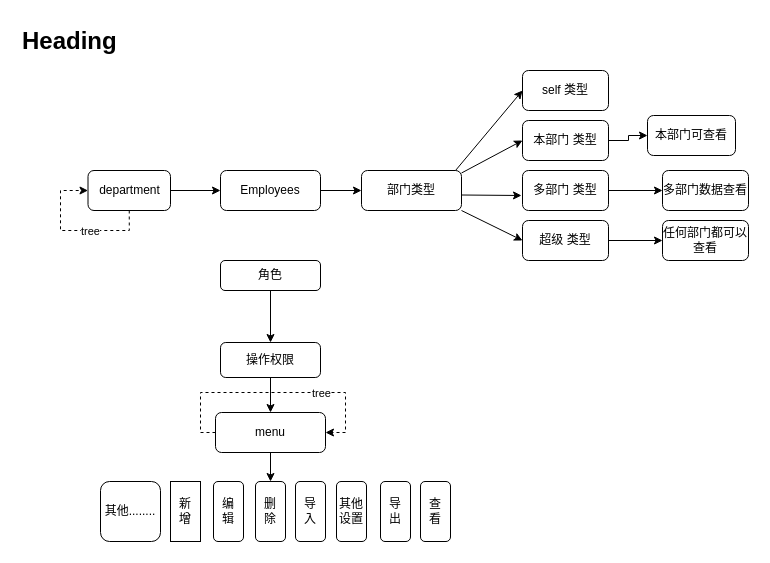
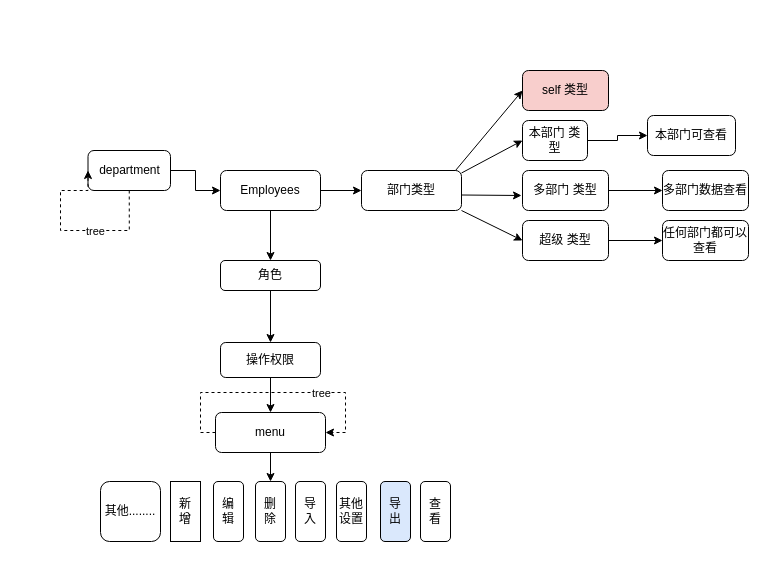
  <mxCell id="0" />
  <mxCell id="1" parent="0" />
- <mxCell id="2" value="&lt;h1 style=&quot;margin-top: 0px;&quot;&gt;Heading&lt;/h1&gt;&lt;p&gt;&lt;br&gt;&lt;/p&gt;" style="text;html=1;whiteSpace=wrap;overflow=hidden;rounded=0;" vertex="1" parent="1"><mxGeometry x="20" y="20" width="180" height="120" as="geometry" /></mxCell>
  <mxCell id="3" style="edgeStyle=orthogonalEdgeStyle;rounded=0;orthogonalLoop=1;jettySize=auto;html=1;" edge="1" parent="1" source="4" target="36"><mxGeometry relative="1" as="geometry" /></mxCell>
- <mxCell id="4" value="department" style="rounded=1;whiteSpace=wrap;html=1;" vertex="1" parent="1"><mxGeometry x="87.5" y="170" width="82.5" height="40" as="geometry" /></mxCell>
+ <mxCell id="4" value="department" style="rounded=1;whiteSpace=wrap;html=1;" vertex="1" parent="1"><mxGeometry x="87.5" y="150" width="82.5" height="40" as="geometry" /></mxCell>
  <mxCell id="5" value="部门类型" style="whiteSpace=wrap;html=1;rounded=1;" vertex="1" parent="1"><mxGeometry x="361" y="170" width="100" height="40" as="geometry" /></mxCell>
  <mxCell id="6" value="" style="endArrow=classic;html=1;rounded=0;entryX=0;entryY=0.5;entryDx=0;entryDy=0;" edge="1" parent="1" target="10"><mxGeometry width="50" height="50" relative="1" as="geometry"><mxPoint x="461" y="172.5" as="sourcePoint" /><mxPoint x="501" y="130" as="targetPoint" /></mxGeometry></mxCell>
  <mxCell id="7" value="" style="endArrow=classic;html=1;rounded=0;" edge="1" parent="1"><mxGeometry width="50" height="50" relative="1" as="geometry"><mxPoint x="461" y="194.5" as="sourcePoint" /><mxPoint x="521" y="195" as="targetPoint" /></mxGeometry></mxCell>
  <mxCell id="8" value="" style="endArrow=classic;html=1;rounded=0;entryX=0;entryY=0.5;entryDx=0;entryDy=0;exitX=1;exitY=1;exitDx=0;exitDy=0;" edge="1" parent="1" source="5" target="14"><mxGeometry width="50" height="50" relative="1" as="geometry"><mxPoint x="461" y="217.5" as="sourcePoint" /><mxPoint x="501" y="248" as="targetPoint" /></mxGeometry></mxCell>
  <mxCell id="9" value="" style="edgeStyle=orthogonalEdgeStyle;rounded=0;orthogonalLoop=1;jettySize=auto;html=1;" edge="1" parent="1" source="10" target="16"><mxGeometry relative="1" as="geometry" /></mxCell>
- <mxCell id="10" value="本部门 类型" style="rounded=1;whiteSpace=wrap;html=1;" vertex="1" parent="1"><mxGeometry x="522" y="120" width="86" height="40" as="geometry" /></mxCell>
+ <mxCell id="10" value="本部门 类型" style="rounded=1;whiteSpace=wrap;html=1;" vertex="1" parent="1"><mxGeometry x="522" y="120" width="65" height="40" as="geometry" /></mxCell>
  <mxCell id="11" value="" style="edgeStyle=orthogonalEdgeStyle;rounded=0;orthogonalLoop=1;jettySize=auto;html=1;" edge="1" parent="1" source="12" target="15"><mxGeometry relative="1" as="geometry" /></mxCell>
  <mxCell id="12" value="多部门 类型" style="rounded=1;whiteSpace=wrap;html=1;" vertex="1" parent="1"><mxGeometry x="522" y="170" width="86" height="40" as="geometry" /></mxCell>
  <mxCell id="13" value="" style="edgeStyle=orthogonalEdgeStyle;rounded=0;orthogonalLoop=1;jettySize=auto;html=1;" edge="1" parent="1" source="14" target="17"><mxGeometry relative="1" as="geometry" /></mxCell>
  <mxCell id="14" value="超级 类型" style="rounded=1;whiteSpace=wrap;html=1;" vertex="1" parent="1"><mxGeometry x="522" y="220" width="86" height="40" as="geometry" /></mxCell>
  <mxCell id="15" value="多部门数据查看" style="rounded=1;whiteSpace=wrap;html=1;" vertex="1" parent="1"><mxGeometry x="662" y="170" width="86" height="40" as="geometry" /></mxCell>
  <mxCell id="16" value="本部门可查看" style="whiteSpace=wrap;html=1;rounded=1;" vertex="1" parent="1"><mxGeometry x="647" y="115" width="88" height="40" as="geometry" /></mxCell>
  <mxCell id="17" value="任何部门都可以查看" style="rounded=1;whiteSpace=wrap;html=1;" vertex="1" parent="1"><mxGeometry x="662" y="220" width="86" height="40" as="geometry" /></mxCell>
  <mxCell id="18" value="" style="edgeStyle=orthogonalEdgeStyle;rounded=0;orthogonalLoop=1;jettySize=auto;html=1;" edge="1" parent="1" source="19" target="28"><mxGeometry relative="1" as="geometry" /></mxCell>
  <mxCell id="19" value="操作权限" style="whiteSpace=wrap;html=1;rounded=1;" vertex="1" parent="1"><mxGeometry x="220" y="342" width="100" height="35" as="geometry" /></mxCell>
- <mxCell id="20" value="self 类型" style="rounded=1;whiteSpace=wrap;html=1;" vertex="1" parent="1"><mxGeometry x="522" y="70" width="86" height="40" as="geometry" /></mxCell>
+ <mxCell id="20" value="self 类型" style="rounded=1;whiteSpace=wrap;html=1;fillColor=#f8cecc;" vertex="1" parent="1"><mxGeometry x="522" y="70" width="86" height="40" as="geometry" /></mxCell>
  <mxCell id="21" value="" style="endArrow=classic;html=1;rounded=0;entryX=0;entryY=0.5;entryDx=0;entryDy=0;" edge="1" parent="1" target="20"><mxGeometry width="50" height="50" relative="1" as="geometry"><mxPoint x="455" y="170" as="sourcePoint" /><mxPoint x="505" y="70" as="targetPoint" /></mxGeometry></mxCell>
  <mxCell id="22" value="新&lt;br&gt;增" style="whiteSpace=wrap;html=1;rounded=0;" vertex="1" parent="1"><mxGeometry x="170" y="481" width="30" height="60" as="geometry" /></mxCell>
  <mxCell id="23" value="编&lt;br&gt;辑" style="rounded=1;whiteSpace=wrap;html=1;" vertex="1" parent="1"><mxGeometry x="213" y="481" width="30" height="60" as="geometry" /></mxCell>
  <mxCell id="24" value="删&lt;br&gt;除" style="rounded=1;whiteSpace=wrap;html=1;" vertex="1" parent="1"><mxGeometry x="255" y="481" width="30" height="60" as="geometry" /></mxCell>
  <mxCell id="25" value="导&lt;br&gt;入" style="rounded=1;whiteSpace=wrap;html=1;" vertex="1" parent="1"><mxGeometry x="295" y="481" width="30" height="60" as="geometry" /></mxCell>
  <mxCell id="26" value="其他设置" style="rounded=1;whiteSpace=wrap;html=1;" vertex="1" parent="1"><mxGeometry x="336" y="481" width="30" height="60" as="geometry" /></mxCell>
  <mxCell id="27" style="edgeStyle=orthogonalEdgeStyle;rounded=0;orthogonalLoop=1;jettySize=auto;html=1;entryX=0.5;entryY=0;entryDx=0;entryDy=0;" edge="1" parent="1" source="28" target="24"><mxGeometry relative="1" as="geometry" /></mxCell>
  <mxCell id="28" value="menu" style="whiteSpace=wrap;html=1;rounded=1;" vertex="1" parent="1"><mxGeometry x="215" y="412" width="110" height="40" as="geometry" /></mxCell>
  <mxCell id="29" value="查&lt;br&gt;看" style="rounded=1;whiteSpace=wrap;html=1;" vertex="1" parent="1"><mxGeometry x="420" y="481" width="30" height="60" as="geometry" /></mxCell>
- <mxCell id="30" value="导&lt;br&gt;出" style="rounded=1;whiteSpace=wrap;html=1;" vertex="1" parent="1"><mxGeometry x="380" y="481" width="30" height="60" as="geometry" /></mxCell>
+ <mxCell id="30" value="导&lt;br&gt;出" style="rounded=1;whiteSpace=wrap;html=1;fillColor=#dae8fc;" vertex="1" parent="1"><mxGeometry x="380" y="481" width="30" height="60" as="geometry" /></mxCell>
  <mxCell id="31" value="其他........" style="rounded=1;whiteSpace=wrap;html=1;" vertex="1" parent="1"><mxGeometry x="100" y="481" width="60" height="60" as="geometry" /></mxCell>
  <mxCell id="32" style="edgeStyle=orthogonalEdgeStyle;rounded=0;orthogonalLoop=1;jettySize=auto;html=1;entryX=0.5;entryY=0;entryDx=0;entryDy=0;" edge="1" parent="1" source="33" target="19"><mxGeometry relative="1" as="geometry" /></mxCell>
  <mxCell id="33" value="角色" style="whiteSpace=wrap;html=1;rounded=1;" vertex="1" parent="1"><mxGeometry x="220" y="260" width="100" height="30" as="geometry" /></mxCell>
  <mxCell id="34" style="edgeStyle=orthogonalEdgeStyle;rounded=0;orthogonalLoop=1;jettySize=auto;html=1;entryX=0;entryY=0.5;entryDx=0;entryDy=0;" edge="1" parent="1" source="36" target="5"><mxGeometry relative="1" as="geometry" /></mxCell>
+ <mxCell id="35" style="edgeStyle=orthogonalEdgeStyle;rounded=0;orthogonalLoop=1;jettySize=auto;html=1;entryX=0.5;entryY=0;entryDx=0;entryDy=0;" edge="1" parent="1" source="36" target="33"><mxGeometry relative="1" as="geometry" /></mxCell>
  <mxCell id="36" value="Employees" style="whiteSpace=wrap;html=1;rounded=1;" vertex="1" parent="1"><mxGeometry x="220" y="170" width="100" height="40" as="geometry" /></mxCell>
  <mxCell id="37" style="edgeStyle=orthogonalEdgeStyle;rounded=0;orthogonalLoop=1;jettySize=auto;html=1;entryX=0;entryY=0.5;entryDx=0;entryDy=0;exitX=0.5;exitY=1;exitDx=0;exitDy=0;dashed=1;" edge="1" parent="1" source="4" target="4"><mxGeometry relative="1" as="geometry"><Array as="points"><mxPoint x="129" y="230" /><mxPoint x="60" y="230" /><mxPoint x="60" y="190" /></Array></mxGeometry></mxCell>
  <mxCell id="38" value="tree" style="edgeLabel;html=1;align=center;verticalAlign=middle;resizable=0;points=[];" vertex="1" connectable="0" parent="37"><mxGeometry x="-0.237" y="2" relative="1" as="geometry"><mxPoint x="1" y="-2" as="offset" /></mxGeometry></mxCell>
  <mxCell id="39" style="edgeStyle=orthogonalEdgeStyle;rounded=0;orthogonalLoop=1;jettySize=auto;html=1;entryX=1;entryY=0.5;entryDx=0;entryDy=0;dashed=1;" edge="1" parent="1" source="28" target="28"><mxGeometry relative="1" as="geometry"><Array as="points"><mxPoint x="200" y="432" /><mxPoint x="200" y="392" /><mxPoint x="345" y="392" /><mxPoint x="345" y="432" /></Array></mxGeometry></mxCell>
  <mxCell id="40" value="tree" style="edgeLabel;html=1;align=center;verticalAlign=middle;resizable=0;points=[];" vertex="1" connectable="0" parent="39"><mxGeometry x="0.348" relative="1" as="geometry"><mxPoint as="offset" /></mxGeometry></mxCell>
